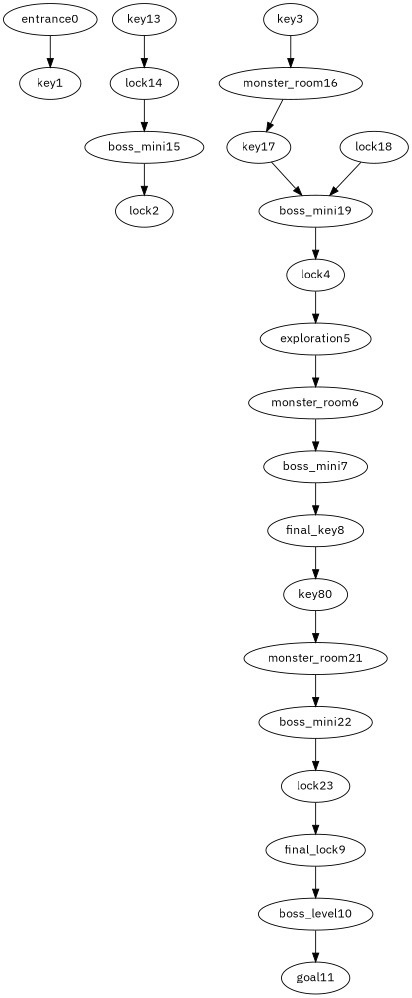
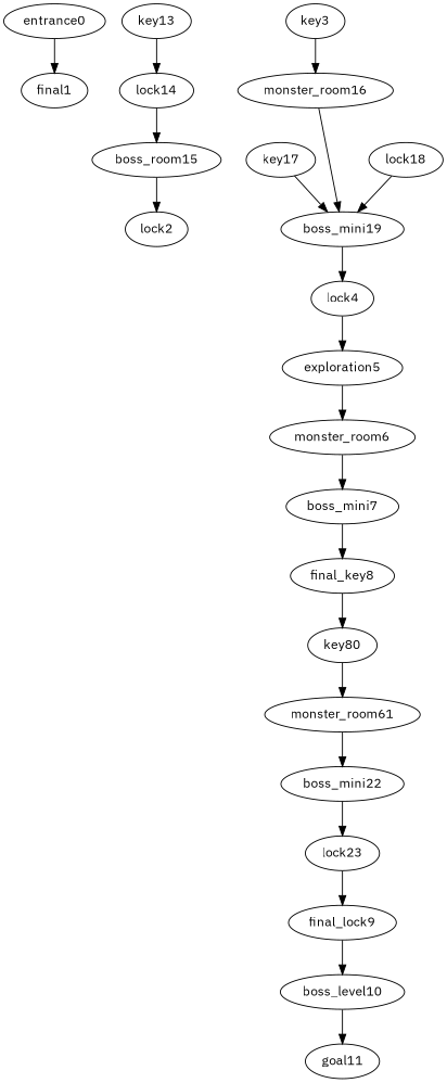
  digraph {
    fontname="IBM Plex Sans"
    node [fontname="IBM Plex Sans"]
    edge [fontname="IBM Plex Sans"]
    entrance0
-   key1
+   key1 [label=final1]
    key13
    lock14
    key3
    monster_room16
    key17
    boss_mini19
    lock4
    exploration5
    monster_room6
    boss_mini7
    final_key8
    n14 [label=key80]
-   monster_room21
+   monster_room21 [label=monster_room61]
    boss_mini22
    final_lock9
    boss_level10
    goal11
-   boss_mini15
+   boss_mini15 [label=boss_room15]
    lock2
    lock18
    lock23
    entrance0 -> key1
    key13 -> lock14
    lock14 -> boss_mini15
    key3 -> monster_room16
-   monster_room16 -> key17
+   monster_room16 -> boss_mini19
    key17 -> boss_mini19
    boss_mini19 -> lock4
    lock4 -> exploration5
    exploration5 -> monster_room6
    monster_room6 -> boss_mini7
    boss_mini7 -> final_key8
    final_key8 -> n14
    n14 -> monster_room21
    monster_room21 -> boss_mini22
    boss_mini22 -> lock23
    final_lock9 -> boss_level10
    boss_level10 -> goal11
    boss_mini15 -> lock2
    lock18 -> boss_mini19
    lock23 -> final_lock9
  }
